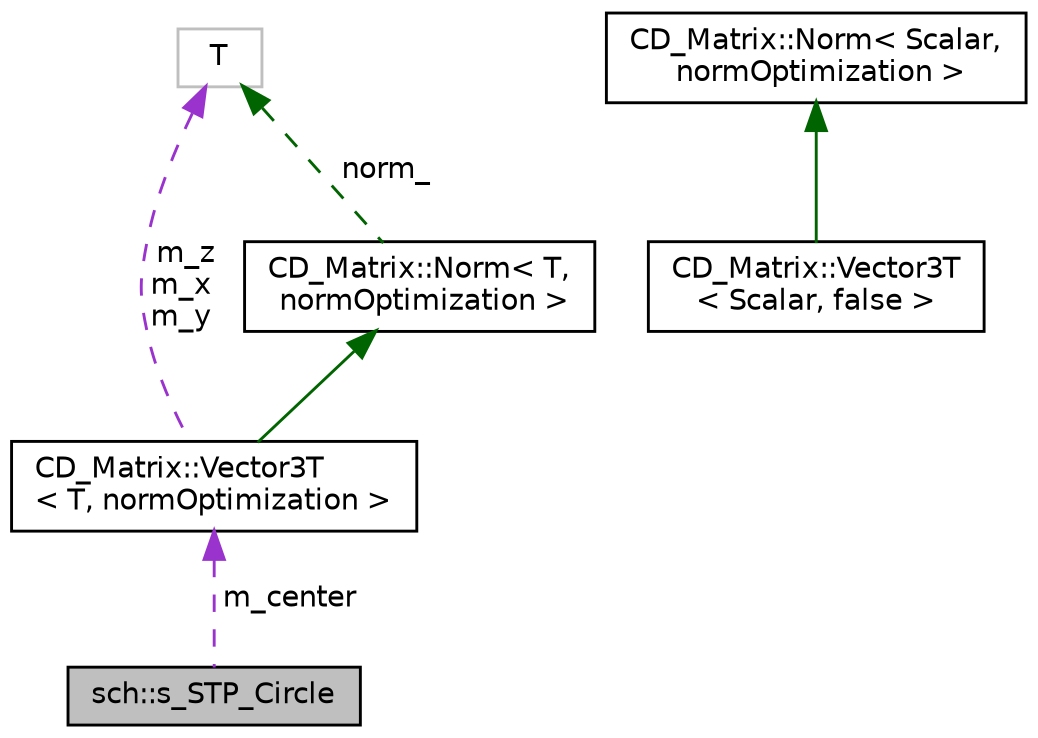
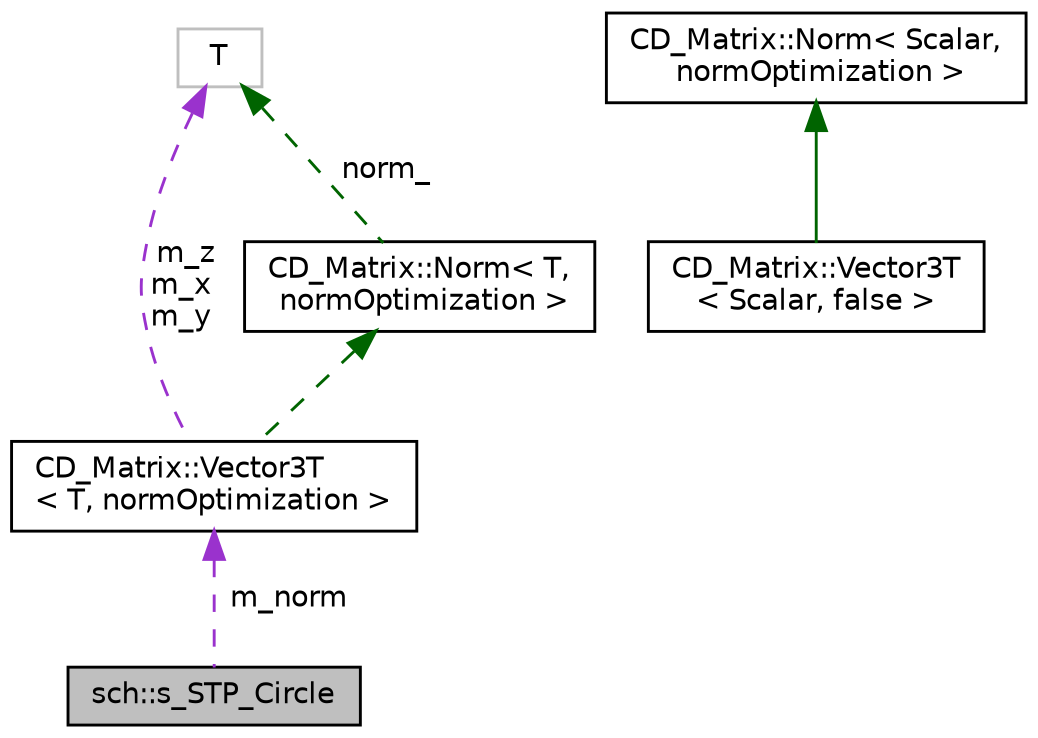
  digraph {
    rankdir=TB
    node [color=black fillcolor=white fontname=Helvetica fontsize=10 shape=record style=filled]
    edge [color=darkgreen dir=back fontname=Helvetica fontsize=10 labelfontname=Helvetica labelfontsize=10 style=dashed]
    n1 [fillcolor=grey75 fontcolor=black height=0.2 label="sch::s_STP_Circle" width=0.4]
    n2 [height=0.2 label="CD_Matrix::Vector3T\l\< Scalar, false \>" width=0.4]
    n3 [height=0.2 label="CD_Matrix::Norm\< Scalar,\l normOptimization \>" width=0.4]
    n4 [height=0.2 label="CD_Matrix::Vector3T\l\< T, normOptimization \>" width=0.4]
    n5 [height=0.2 label="CD_Matrix::Norm\< T,\l normOptimization \>" width=0.4]
    n6 [color=grey75 height=0.2 label=T width=0.4]
    n3 -> n2 [style=solid]
-   n4 -> n1 [color=darkorchid3 label=" m_center"]
-   n5 -> n4 [style=solid]
+   n4 -> n1 [color=darkorchid3 label=" m_norm"]
+   n5 -> n4
    n6 -> n4 [color=darkorchid3 label=" m_z\nm_x\nm_y"]
    n6 -> n5 [label=" norm_"]
  }
